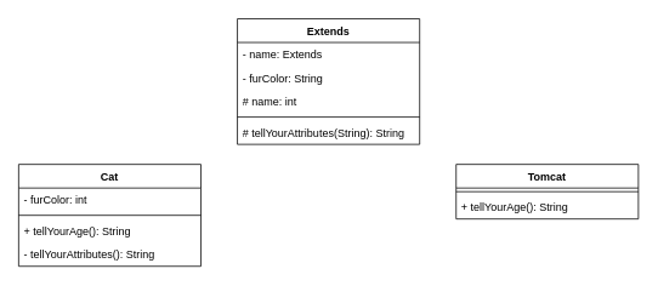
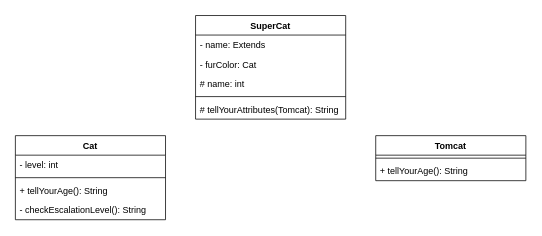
  <mxCell id="0" />
  <mxCell id="1" parent="0" />
- <mxCell id="2" value="Extends" style="swimlane;fontStyle=1;align=center;verticalAlign=top;childLayout=stackLayout;horizontal=1;startSize=26;horizontalStack=0;resizeParent=1;resizeParentMax=0;resizeLast=0;collapsible=1;marginBottom=0;" vertex="1" parent="1"><mxGeometry x="260" y="20" width="200" height="138" as="geometry" /></mxCell>
+ <mxCell id="2" value="SuperCat" style="swimlane;fontStyle=1;align=center;verticalAlign=top;childLayout=stackLayout;horizontal=1;startSize=26;horizontalStack=0;resizeParent=1;resizeParentMax=0;resizeLast=0;collapsible=1;marginBottom=0;" vertex="1" parent="1"><mxGeometry x="260" y="20" width="200" height="138" as="geometry" /></mxCell>
  <mxCell id="3" value="- name: Extends" style="text;strokeColor=none;fillColor=none;align=left;verticalAlign=top;spacingLeft=4;spacingRight=4;overflow=hidden;rotatable=0;points=[[0,0.5],[1,0.5]];portConstraint=eastwest;" vertex="1" parent="2"><mxGeometry y="26" width="200" height="26" as="geometry" /></mxCell>
- <mxCell id="4" value="- furColor: String" style="text;strokeColor=none;fillColor=none;align=left;verticalAlign=top;spacingLeft=4;spacingRight=4;overflow=hidden;rotatable=0;points=[[0,0.5],[1,0.5]];portConstraint=eastwest;" vertex="1" parent="2"><mxGeometry y="52" width="200" height="26" as="geometry" /></mxCell>
+ <mxCell id="4" value="- furColor: Cat" style="text;strokeColor=none;fillColor=none;align=left;verticalAlign=top;spacingLeft=4;spacingRight=4;overflow=hidden;rotatable=0;points=[[0,0.5],[1,0.5]];portConstraint=eastwest;" vertex="1" parent="2"><mxGeometry y="52" width="200" height="26" as="geometry" /></mxCell>
  <mxCell id="5" value="# name: int" style="text;strokeColor=none;fillColor=none;align=left;verticalAlign=top;spacingLeft=4;spacingRight=4;overflow=hidden;rotatable=0;points=[[0,0.5],[1,0.5]];portConstraint=eastwest;" vertex="1" parent="2"><mxGeometry y="78" width="200" height="26" as="geometry" /></mxCell>
  <mxCell id="6" value="" style="line;strokeWidth=1;fillColor=none;align=left;verticalAlign=middle;spacingTop=-1;spacingLeft=3;spacingRight=3;rotatable=0;labelPosition=right;points=[];portConstraint=eastwest;" vertex="1" parent="2"><mxGeometry y="104" width="200" height="8" as="geometry" /></mxCell>
- <mxCell id="7" value="# tellYourAttributes(String): String" style="text;strokeColor=none;fillColor=none;align=left;verticalAlign=top;spacingLeft=4;spacingRight=4;overflow=hidden;rotatable=0;points=[[0,0.5],[1,0.5]];portConstraint=eastwest;" vertex="1" parent="2"><mxGeometry y="112" width="200" height="26" as="geometry" /></mxCell>
+ <mxCell id="7" value="# tellYourAttributes(Tomcat): String" style="text;strokeColor=none;fillColor=none;align=left;verticalAlign=top;spacingLeft=4;spacingRight=4;overflow=hidden;rotatable=0;points=[[0,0.5],[1,0.5]];portConstraint=eastwest;" vertex="1" parent="2"><mxGeometry y="112" width="200" height="26" as="geometry" /></mxCell>
  <mxCell id="8" value="Tomcat" style="swimlane;fontStyle=1;align=center;verticalAlign=top;childLayout=stackLayout;horizontal=1;startSize=26;horizontalStack=0;resizeParent=1;resizeParentMax=0;resizeLast=0;collapsible=1;marginBottom=0;" vertex="1" parent="1"><mxGeometry x="500" y="180" width="200" height="60" as="geometry" /></mxCell>
  <mxCell id="9" value="" style="line;strokeWidth=1;fillColor=none;align=left;verticalAlign=middle;spacingTop=-1;spacingLeft=3;spacingRight=3;rotatable=0;labelPosition=right;points=[];portConstraint=eastwest;" vertex="1" parent="8"><mxGeometry y="26" width="200" height="8" as="geometry" /></mxCell>
  <mxCell id="10" value="+ tellYourAge(): String" style="text;strokeColor=none;fillColor=none;align=left;verticalAlign=top;spacingLeft=4;spacingRight=4;overflow=hidden;rotatable=0;points=[[0,0.5],[1,0.5]];portConstraint=eastwest;" vertex="1" parent="8"><mxGeometry y="34" width="200" height="26" as="geometry" /></mxCell>
  <mxCell id="11" value="Cat" style="swimlane;fontStyle=1;align=center;verticalAlign=top;childLayout=stackLayout;horizontal=1;startSize=26;horizontalStack=0;resizeParent=1;resizeParentMax=0;resizeLast=0;collapsible=1;marginBottom=0;" vertex="1" parent="1"><mxGeometry x="20" y="180" width="200" height="112" as="geometry" /></mxCell>
- <mxCell id="12" value="- furColor: int" style="text;strokeColor=none;fillColor=none;align=left;verticalAlign=top;spacingLeft=4;spacingRight=4;overflow=hidden;rotatable=0;points=[[0,0.5],[1,0.5]];portConstraint=eastwest;" vertex="1" parent="11"><mxGeometry y="26" width="200" height="26" as="geometry" /></mxCell>
+ <mxCell id="12" value="- level: int" style="text;strokeColor=none;fillColor=none;align=left;verticalAlign=top;spacingLeft=4;spacingRight=4;overflow=hidden;rotatable=0;points=[[0,0.5],[1,0.5]];portConstraint=eastwest;" vertex="1" parent="11"><mxGeometry y="26" width="200" height="26" as="geometry" /></mxCell>
  <mxCell id="13" value="" style="line;strokeWidth=1;fillColor=none;align=left;verticalAlign=middle;spacingTop=-1;spacingLeft=3;spacingRight=3;rotatable=0;labelPosition=right;points=[];portConstraint=eastwest;" vertex="1" parent="11"><mxGeometry y="52" width="200" height="8" as="geometry" /></mxCell>
  <mxCell id="14" value="+ tellYourAge(): String" style="text;strokeColor=none;fillColor=none;align=left;verticalAlign=top;spacingLeft=4;spacingRight=4;overflow=hidden;rotatable=0;points=[[0,0.5],[1,0.5]];portConstraint=eastwest;" vertex="1" parent="11"><mxGeometry y="60" width="200" height="26" as="geometry" /></mxCell>
- <mxCell id="15" value="- tellYourAttributes(): String" style="text;strokeColor=none;fillColor=none;align=left;verticalAlign=top;spacingLeft=4;spacingRight=4;overflow=hidden;rotatable=0;points=[[0,0.5],[1,0.5]];portConstraint=eastwest;" vertex="1" parent="11"><mxGeometry y="86" width="200" height="26" as="geometry" /></mxCell>
+ <mxCell id="15" value="- checkEscalationLevel(): String" style="text;strokeColor=none;fillColor=none;align=left;verticalAlign=top;spacingLeft=4;spacingRight=4;overflow=hidden;rotatable=0;points=[[0,0.5],[1,0.5]];portConstraint=eastwest;" vertex="1" parent="11"><mxGeometry y="86" width="200" height="26" as="geometry" /></mxCell>
